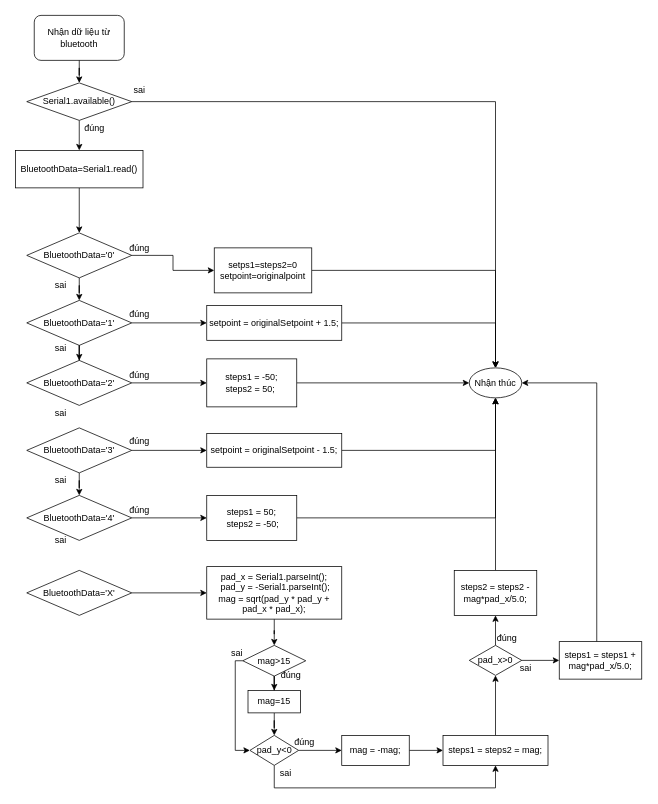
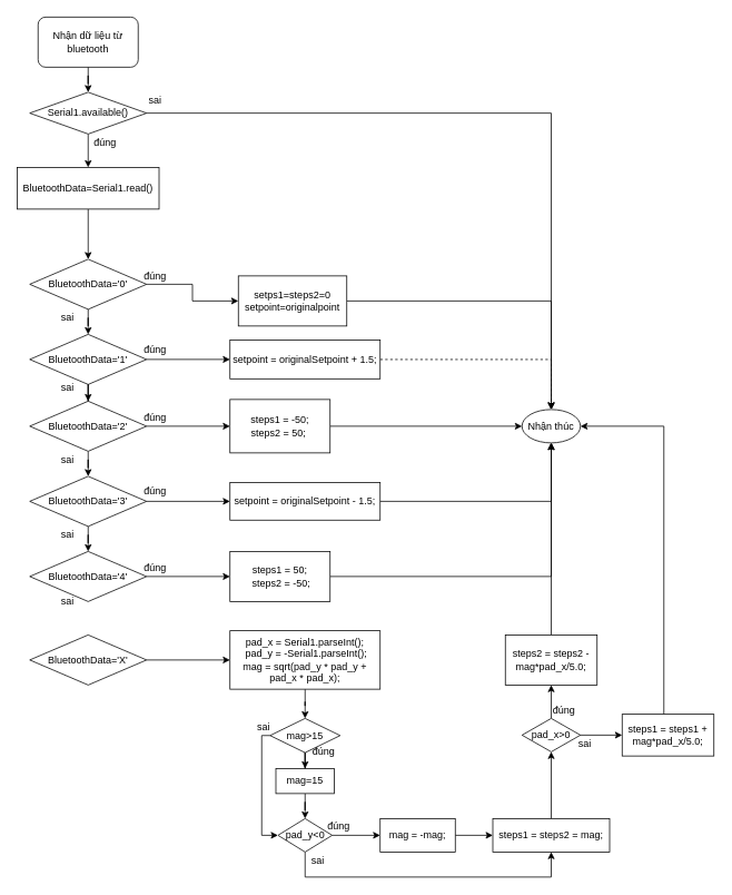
  <mxCell id="0" />
  <mxCell id="1" parent="0" />
  <mxCell id="2" style="edgeStyle=orthogonalEdgeStyle;rounded=0;orthogonalLoop=1;jettySize=auto;html=1;" parent="1" source="65" target="5" edge="1"><mxGeometry relative="1" as="geometry" /></mxCell>
  <mxCell id="3" value="&lt;span&gt;Nhận dữ liệu từ bluetooth&lt;/span&gt;" style="rounded=1;whiteSpace=wrap;html=1;" parent="1" vertex="1"><mxGeometry x="45" y="20" width="120" height="60" as="geometry" /></mxCell>
  <mxCell id="4" style="edgeStyle=orthogonalEdgeStyle;rounded=0;orthogonalLoop=1;jettySize=auto;html=1;" parent="1" source="5" target="8" edge="1"><mxGeometry relative="1" as="geometry" /></mxCell>
  <mxCell id="5" value="BluetoothData=Serial1.read()" style="rounded=0;whiteSpace=wrap;html=1;" parent="1" vertex="1"><mxGeometry x="20" y="200" width="170" height="50" as="geometry" /></mxCell>
  <mxCell id="6" style="edgeStyle=orthogonalEdgeStyle;rounded=0;orthogonalLoop=1;jettySize=auto;html=1;entryX=0.5;entryY=0;entryDx=0;entryDy=0;" parent="1" source="8" target="11" edge="1"><mxGeometry relative="1" as="geometry" /></mxCell>
  <mxCell id="7" style="edgeStyle=orthogonalEdgeStyle;rounded=0;orthogonalLoop=1;jettySize=auto;html=1;entryX=0;entryY=0.5;entryDx=0;entryDy=0;" parent="1" source="8" target="20" edge="1"><mxGeometry relative="1" as="geometry" /></mxCell>
  <mxCell id="8" value="BluetoothData='0'" style="rhombus;whiteSpace=wrap;html=1;" parent="1" vertex="1"><mxGeometry x="35" y="310" width="140" height="60" as="geometry" /></mxCell>
+ <mxCell id="9" style="edgeStyle=orthogonalEdgeStyle;rounded=0;orthogonalLoop=1;jettySize=auto;html=1;" parent="1" source="61" target="14" edge="1"><mxGeometry relative="1" as="geometry" /></mxCell>
  <mxCell id="10" style="edgeStyle=orthogonalEdgeStyle;rounded=0;orthogonalLoop=1;jettySize=auto;html=1;entryX=0;entryY=0.5;entryDx=0;entryDy=0;" parent="1" source="11" target="22" edge="1"><mxGeometry relative="1" as="geometry" /></mxCell>
  <mxCell id="11" value="BluetoothData='1'" style="rhombus;whiteSpace=wrap;html=1;" parent="1" vertex="1"><mxGeometry x="35" y="400" width="140" height="60" as="geometry" /></mxCell>
  <mxCell id="12" style="edgeStyle=orthogonalEdgeStyle;rounded=0;orthogonalLoop=1;jettySize=auto;html=1;" parent="1" source="14" target="16" edge="1"><mxGeometry relative="1" as="geometry" /></mxCell>
  <mxCell id="13" style="edgeStyle=orthogonalEdgeStyle;rounded=0;orthogonalLoop=1;jettySize=auto;html=1;entryX=0;entryY=0.5;entryDx=0;entryDy=0;" parent="1" source="14" target="24" edge="1"><mxGeometry relative="1" as="geometry" /></mxCell>
  <mxCell id="14" value="BluetoothData='3'" style="rhombus;whiteSpace=wrap;html=1;" parent="1" vertex="1"><mxGeometry x="35" y="570" width="140" height="60" as="geometry" /></mxCell>
  <mxCell id="15" style="edgeStyle=orthogonalEdgeStyle;rounded=0;orthogonalLoop=1;jettySize=auto;html=1;entryX=0;entryY=0.5;entryDx=0;entryDy=0;" parent="1" source="16" target="29" edge="1"><mxGeometry relative="1" as="geometry" /></mxCell>
  <mxCell id="16" value="BluetoothData='4'" style="rhombus;whiteSpace=wrap;html=1;" parent="1" vertex="1"><mxGeometry x="35" y="660" width="140" height="60" as="geometry" /></mxCell>
  <mxCell id="17" style="edgeStyle=orthogonalEdgeStyle;rounded=0;orthogonalLoop=1;jettySize=auto;html=1;" parent="1" source="18" target="41" edge="1"><mxGeometry relative="1" as="geometry" /></mxCell>
  <mxCell id="18" value="BluetoothData='X'" style="rhombus;whiteSpace=wrap;html=1;" parent="1" vertex="1"><mxGeometry x="35" y="760" width="140" height="60" as="geometry" /></mxCell>
  <mxCell id="19" style="edgeStyle=orthogonalEdgeStyle;rounded=0;orthogonalLoop=1;jettySize=auto;html=1;entryX=0.5;entryY=0;entryDx=0;entryDy=0;" parent="1" source="20" target="30" edge="1"><mxGeometry relative="1" as="geometry" /></mxCell>
  <mxCell id="20" value="setps1=steps2=0&lt;br&gt;setpoint=originalpoint" style="rounded=0;whiteSpace=wrap;html=1;" parent="1" vertex="1"><mxGeometry x="285" y="330" width="130" height="60" as="geometry" /></mxCell>
- <mxCell id="21" style="edgeStyle=orthogonalEdgeStyle;rounded=0;orthogonalLoop=1;jettySize=auto;html=1;entryX=0.5;entryY=0;entryDx=0;entryDy=0;" parent="1" source="22" target="30" edge="1"><mxGeometry relative="1" as="geometry" /></mxCell>
+ <mxCell id="21" style="edgeStyle=orthogonalEdgeStyle;rounded=0;orthogonalLoop=1;jettySize=auto;html=1;entryX=0.5;entryY=0;entryDx=0;entryDy=0;dashed=1;" parent="1" source="22" target="30" edge="1"><mxGeometry relative="1" as="geometry" /></mxCell>
  <mxCell id="22" value="setpoint = originalSetpoint + 1.5;" style="rounded=0;whiteSpace=wrap;html=1;" parent="1" vertex="1"><mxGeometry x="275" y="406.75" width="180" height="46.5" as="geometry" /></mxCell>
  <mxCell id="23" style="edgeStyle=orthogonalEdgeStyle;rounded=0;orthogonalLoop=1;jettySize=auto;html=1;" parent="1" source="24" target="30" edge="1"><mxGeometry relative="1" as="geometry" /></mxCell>
  <mxCell id="24" value="setpoint = originalSetpoint - 1.5;" style="rounded=0;whiteSpace=wrap;html=1;" parent="1" vertex="1"><mxGeometry x="275" y="577.5" width="180" height="45" as="geometry" /></mxCell>
  <mxCell id="25" style="edgeStyle=orthogonalEdgeStyle;rounded=0;orthogonalLoop=1;jettySize=auto;html=1;entryX=0;entryY=0.5;entryDx=0;entryDy=0;" parent="1" source="61" target="27" edge="1"><mxGeometry relative="1" as="geometry" /></mxCell>
  <mxCell id="26" style="edgeStyle=orthogonalEdgeStyle;rounded=0;orthogonalLoop=1;jettySize=auto;html=1;" parent="1" source="27" target="30" edge="1"><mxGeometry relative="1" as="geometry" /></mxCell>
  <mxCell id="27" value="&lt;div&gt;steps1 = -50;&lt;/div&gt;&lt;div&gt;steps2 = 50;&amp;nbsp;&lt;/div&gt;" style="rounded=0;whiteSpace=wrap;html=1;" parent="1" vertex="1"><mxGeometry x="275" y="478" width="120" height="64" as="geometry" /></mxCell>
  <mxCell id="28" style="edgeStyle=orthogonalEdgeStyle;rounded=0;orthogonalLoop=1;jettySize=auto;html=1;" parent="1" source="29" target="30" edge="1"><mxGeometry relative="1" as="geometry" /></mxCell>
  <mxCell id="29" value="&lt;div&gt;steps1 = 50;&lt;/div&gt;&lt;div&gt;&amp;nbsp; steps2 = -50;&amp;nbsp;&lt;/div&gt;" style="rounded=0;whiteSpace=wrap;html=1;" parent="1" vertex="1"><mxGeometry x="275" y="660" width="120" height="60" as="geometry" /></mxCell>
  <mxCell id="30" value="Nhận thúc" style="ellipse;whiteSpace=wrap;html=1;" parent="1" vertex="1"><mxGeometry x="625" y="490" width="70" height="40" as="geometry" /></mxCell>
  <mxCell id="31" value="đúng" style="text;html=1;align=center;verticalAlign=middle;resizable=0;points=[];autosize=1;" parent="1" vertex="1"><mxGeometry x="165" y="407.5" width="40" height="20" as="geometry" /></mxCell>
  <mxCell id="32" value="sai" style="text;html=1;align=center;verticalAlign=middle;resizable=0;points=[];autosize=1;" parent="1" vertex="1"><mxGeometry x="65" y="370" width="30" height="20" as="geometry" /></mxCell>
  <mxCell id="33" value="sai" style="text;html=1;align=center;verticalAlign=middle;resizable=0;points=[];autosize=1;" parent="1" vertex="1"><mxGeometry x="65" y="454" width="30" height="20" as="geometry" /></mxCell>
  <mxCell id="34" value="sai" style="text;html=1;align=center;verticalAlign=middle;resizable=0;points=[];autosize=1;" parent="1" vertex="1"><mxGeometry x="65" y="540" width="30" height="20" as="geometry" /></mxCell>
  <mxCell id="35" value="sai" style="text;html=1;align=center;verticalAlign=middle;resizable=0;points=[];autosize=1;" parent="1" vertex="1"><mxGeometry x="65" y="630" width="30" height="20" as="geometry" /></mxCell>
  <mxCell id="36" value="sai" style="text;html=1;align=center;verticalAlign=middle;resizable=0;points=[];autosize=1;" parent="1" vertex="1"><mxGeometry x="65" y="710" width="30" height="20" as="geometry" /></mxCell>
  <mxCell id="37" value="đúng" style="text;html=1;align=center;verticalAlign=middle;resizable=0;points=[];autosize=1;" parent="1" vertex="1"><mxGeometry x="165" y="320" width="40" height="20" as="geometry" /></mxCell>
  <mxCell id="38" value="đúng" style="text;html=1;align=center;verticalAlign=middle;resizable=0;points=[];autosize=1;" parent="1" vertex="1"><mxGeometry x="165" y="577.5" width="40" height="20" as="geometry" /></mxCell>
  <mxCell id="39" value="đúng" style="text;html=1;align=center;verticalAlign=middle;resizable=0;points=[];autosize=1;" parent="1" vertex="1"><mxGeometry x="165" y="670" width="40" height="20" as="geometry" /></mxCell>
  <mxCell id="40" style="edgeStyle=orthogonalEdgeStyle;rounded=0;orthogonalLoop=1;jettySize=auto;html=1;" parent="1" source="41" target="44" edge="1"><mxGeometry relative="1" as="geometry" /></mxCell>
  <mxCell id="41" value="pad_x = Serial1.parseInt();&lt;br&gt;&amp;nbsp;pad_y = -Serial1.parseInt();&lt;br&gt;mag = sqrt(pad_y * pad_y + pad_x * pad_x);" style="rounded=0;whiteSpace=wrap;html=1;" parent="1" vertex="1"><mxGeometry x="275" y="755" width="180" height="70" as="geometry" /></mxCell>
  <mxCell id="42" style="edgeStyle=orthogonalEdgeStyle;rounded=0;orthogonalLoop=1;jettySize=auto;html=1;" parent="1" source="44" target="46" edge="1"><mxGeometry relative="1" as="geometry" /></mxCell>
  <mxCell id="43" style="edgeStyle=orthogonalEdgeStyle;rounded=0;orthogonalLoop=1;jettySize=auto;html=1;entryX=0;entryY=0.5;entryDx=0;entryDy=0;" parent="1" source="44" target="49" edge="1"><mxGeometry relative="1" as="geometry"><Array as="points"><mxPoint x="313" y="881" /><mxPoint x="313" y="1000" /></Array></mxGeometry></mxCell>
  <mxCell id="44" value="mag&amp;gt;15" style="rhombus;whiteSpace=wrap;html=1;" parent="1" vertex="1"><mxGeometry x="323" y="860" width="84" height="41" as="geometry" /></mxCell>
  <mxCell id="45" style="edgeStyle=orthogonalEdgeStyle;rounded=0;orthogonalLoop=1;jettySize=auto;html=1;" parent="1" source="46" target="49" edge="1"><mxGeometry relative="1" as="geometry" /></mxCell>
  <mxCell id="46" value="mag=15" style="rounded=0;whiteSpace=wrap;html=1;" parent="1" vertex="1"><mxGeometry x="330" y="920" width="70" height="30" as="geometry" /></mxCell>
  <mxCell id="47" style="edgeStyle=orthogonalEdgeStyle;rounded=0;orthogonalLoop=1;jettySize=auto;html=1;entryX=0;entryY=0.5;entryDx=0;entryDy=0;" parent="1" source="49" target="51" edge="1"><mxGeometry relative="1" as="geometry" /></mxCell>
  <mxCell id="48" style="edgeStyle=orthogonalEdgeStyle;rounded=0;orthogonalLoop=1;jettySize=auto;html=1;entryX=0.5;entryY=1;entryDx=0;entryDy=0;" parent="1" source="49" target="53" edge="1"><mxGeometry relative="1" as="geometry"><Array as="points"><mxPoint x="365" y="1050" /><mxPoint x="660" y="1050" /></Array></mxGeometry></mxCell>
  <mxCell id="49" value="pad_y&amp;lt;0" style="rhombus;whiteSpace=wrap;html=1;" parent="1" vertex="1"><mxGeometry x="332.5" y="980" width="65" height="40" as="geometry" /></mxCell>
  <mxCell id="50" style="edgeStyle=orthogonalEdgeStyle;rounded=0;orthogonalLoop=1;jettySize=auto;html=1;entryX=0;entryY=0.5;entryDx=0;entryDy=0;" parent="1" source="51" target="53" edge="1"><mxGeometry relative="1" as="geometry" /></mxCell>
  <mxCell id="51" value="mag = -mag;" style="rounded=0;whiteSpace=wrap;html=1;" parent="1" vertex="1"><mxGeometry x="455" y="980" width="90" height="40" as="geometry" /></mxCell>
  <mxCell id="52" style="edgeStyle=orthogonalEdgeStyle;rounded=0;orthogonalLoop=1;jettySize=auto;html=1;" parent="1" source="53" target="58" edge="1"><mxGeometry relative="1" as="geometry" /></mxCell>
  <mxCell id="53" value="steps1 = steps2 = mag;" style="rounded=0;whiteSpace=wrap;html=1;" parent="1" vertex="1"><mxGeometry x="590" y="980" width="140" height="40" as="geometry" /></mxCell>
  <mxCell id="54" style="edgeStyle=orthogonalEdgeStyle;rounded=0;orthogonalLoop=1;jettySize=auto;html=1;entryX=0.5;entryY=1;entryDx=0;entryDy=0;" parent="1" source="55" target="30" edge="1"><mxGeometry relative="1" as="geometry" /></mxCell>
  <mxCell id="55" value="steps2 = steps2 - mag*pad_x/5.0;" style="rounded=0;whiteSpace=wrap;html=1;" parent="1" vertex="1"><mxGeometry x="605" y="760" width="110" height="60" as="geometry" /></mxCell>
  <mxCell id="56" style="edgeStyle=orthogonalEdgeStyle;rounded=0;orthogonalLoop=1;jettySize=auto;html=1;" parent="1" source="58" target="55" edge="1"><mxGeometry relative="1" as="geometry" /></mxCell>
  <mxCell id="57" style="edgeStyle=orthogonalEdgeStyle;rounded=0;orthogonalLoop=1;jettySize=auto;html=1;entryX=0;entryY=0.5;entryDx=0;entryDy=0;" parent="1" source="58" target="60" edge="1"><mxGeometry relative="1" as="geometry" /></mxCell>
  <mxCell id="58" value="pad_x&amp;gt;0" style="rhombus;whiteSpace=wrap;html=1;" parent="1" vertex="1"><mxGeometry x="625" y="860" width="70" height="40" as="geometry" /></mxCell>
  <mxCell id="59" style="edgeStyle=orthogonalEdgeStyle;rounded=0;orthogonalLoop=1;jettySize=auto;html=1;entryX=1;entryY=0.5;entryDx=0;entryDy=0;" parent="1" source="60" target="30" edge="1"><mxGeometry relative="1" as="geometry"><Array as="points"><mxPoint x="795" y="510" /></Array></mxGeometry></mxCell>
  <mxCell id="60" value="steps1 = steps1 + mag*pad_x/5.0;" style="rounded=0;whiteSpace=wrap;html=1;" parent="1" vertex="1"><mxGeometry x="745" y="855" width="110" height="50" as="geometry" /></mxCell>
  <mxCell id="61" value="BluetoothData='2'" style="rhombus;whiteSpace=wrap;html=1;" parent="1" vertex="1"><mxGeometry x="35" y="480" width="140" height="60" as="geometry" /></mxCell>
  <mxCell id="62" style="edgeStyle=orthogonalEdgeStyle;rounded=0;orthogonalLoop=1;jettySize=auto;html=1;" parent="1" source="11" target="61" edge="1"><mxGeometry relative="1" as="geometry"><mxPoint x="105" y="460" as="sourcePoint" /><mxPoint x="105" y="630" as="targetPoint" /></mxGeometry></mxCell>
  <mxCell id="63" value="đúng" style="text;html=1;align=center;verticalAlign=middle;resizable=0;points=[];autosize=1;" parent="1" vertex="1"><mxGeometry x="165" y="490" width="40" height="20" as="geometry" /></mxCell>
  <mxCell id="64" style="edgeStyle=orthogonalEdgeStyle;rounded=0;orthogonalLoop=1;jettySize=auto;html=1;" edge="1" parent="1" source="65" target="30"><mxGeometry relative="1" as="geometry" /></mxCell>
  <mxCell id="65" value="Serial1.available()" style="rhombus;whiteSpace=wrap;html=1;" vertex="1" parent="1"><mxGeometry x="35" y="110" width="140" height="50" as="geometry" /></mxCell>
  <mxCell id="66" style="edgeStyle=orthogonalEdgeStyle;rounded=0;orthogonalLoop=1;jettySize=auto;html=1;" edge="1" parent="1" source="3" target="65"><mxGeometry relative="1" as="geometry"><mxPoint x="105" y="80" as="sourcePoint" /><mxPoint x="105" y="200" as="targetPoint" /></mxGeometry></mxCell>
  <mxCell id="67" value="sai" style="text;html=1;align=center;verticalAlign=middle;resizable=0;points=[];autosize=1;" vertex="1" parent="1"><mxGeometry x="170" y="110" width="30" height="20" as="geometry" /></mxCell>
  <mxCell id="68" value="đúng" style="text;html=1;align=center;verticalAlign=middle;resizable=0;points=[];autosize=1;" vertex="1" parent="1"><mxGeometry x="105" y="160" width="40" height="20" as="geometry" /></mxCell>
  <mxCell id="69" value="đúng" style="text;html=1;align=center;verticalAlign=middle;resizable=0;points=[];autosize=1;" vertex="1" parent="1"><mxGeometry x="367" y="890" width="40" height="20" as="geometry" /></mxCell>
  <mxCell id="70" value="sai" style="text;html=1;align=center;verticalAlign=middle;resizable=0;points=[];autosize=1;" vertex="1" parent="1"><mxGeometry x="300" y="860" width="30" height="20" as="geometry" /></mxCell>
  <mxCell id="71" value="đúng" style="text;html=1;align=center;verticalAlign=middle;resizable=0;points=[];autosize=1;" vertex="1" parent="1"><mxGeometry x="385" y="979" width="40" height="20" as="geometry" /></mxCell>
  <mxCell id="72" value="sai" style="text;html=1;align=center;verticalAlign=middle;resizable=0;points=[];autosize=1;" vertex="1" parent="1"><mxGeometry x="365" y="1020" width="30" height="20" as="geometry" /></mxCell>
  <mxCell id="73" value="đúng" style="text;html=1;align=center;verticalAlign=middle;resizable=0;points=[];autosize=1;" vertex="1" parent="1"><mxGeometry x="655" y="840" width="40" height="20" as="geometry" /></mxCell>
  <mxCell id="74" value="sai" style="text;html=1;align=center;verticalAlign=middle;resizable=0;points=[];autosize=1;" vertex="1" parent="1"><mxGeometry x="685" y="881" width="30" height="20" as="geometry" /></mxCell>
